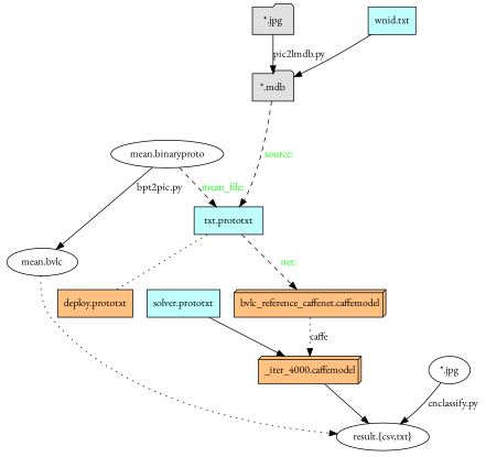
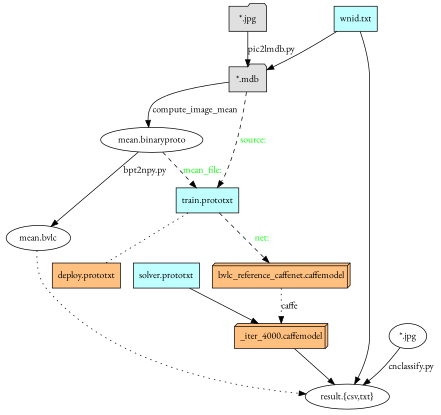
  digraph {
    fontname="EB Garamond"
    rankdir=TB
    node [fontname="EB Garamond" style=filled]
    edge [fontname="EB Garamond"]
    n1 [fillcolor="#e0e0e0" label="*.jpg" shape=folder]
    n2 [fillcolor="#e0e0e0" label="*.mdb" shape=folder]
    n3 [label="mean.binaryproto" style=""]
-   n4 [fillcolor="#c0ffff" label="txt.prototxt" shape=rectangle]
+   n4 [fillcolor="#c0ffff" label="train.prototxt" shape=rectangle]
    n5 [label="mean.bvlc" style=""]
    n6 [label="result.{csv,txt}" style=""]
    n7 [fillcolor="#ffc080" label="deploy.prototxt" shape=rectangle]
    n8 [fillcolor="#ffc080" label="bvlc_reference_caffenet.caffemodel" shape=box3d]
    n9 [fillcolor="#c0ffff" label="wnid.txt" shape=rectangle]
    n10 [fillcolor="#c0ffff" label="solver.prototxt" shape=rectangle]
    n11 [fillcolor="#ffc080" label="_iter_4000.caffemodel" shape=box3d]
    n12 [label="*.jpg" style=""]
    n1 -> n2 [label="pic2lmdb.py"]
+   n2 -> n3 [label=compute_image_mean]
    n2 -> n4 [fontcolor=green label="source:" style=dashed]
    n3 -> n4 [fontcolor=green label="mean_file:" style=dashed]
-   n3 -> n5 [label="bpt2pic.py"]
+   n3 -> n5 [label="bpt2npy.py"]
    n4 -> n7 [arrowhead=none style=dotted]
    n4 -> n8 [fontcolor=green label="net:" style=dashed]
    n5 -> n6 [style=dotted]
    n8 -> n11 [label=caffe style=dotted]
    n9 -> n2
+   n9 -> n6
    n10 -> n11
    n11 -> n6
    n12 -> n6 [label="cnclassify.py"]
  }
